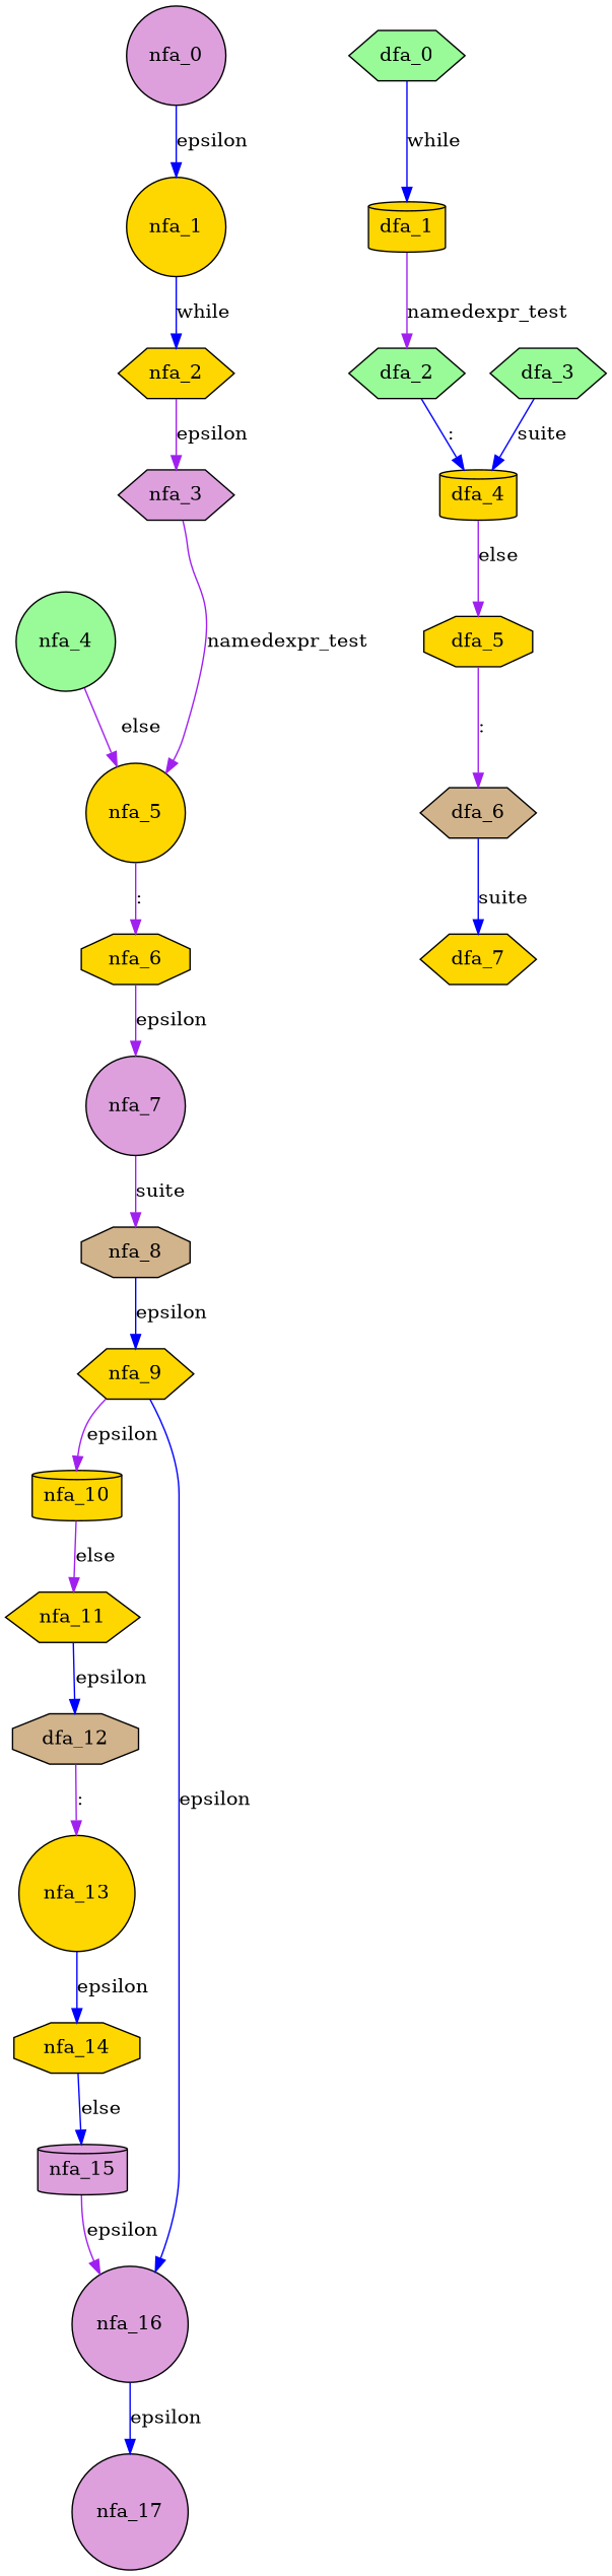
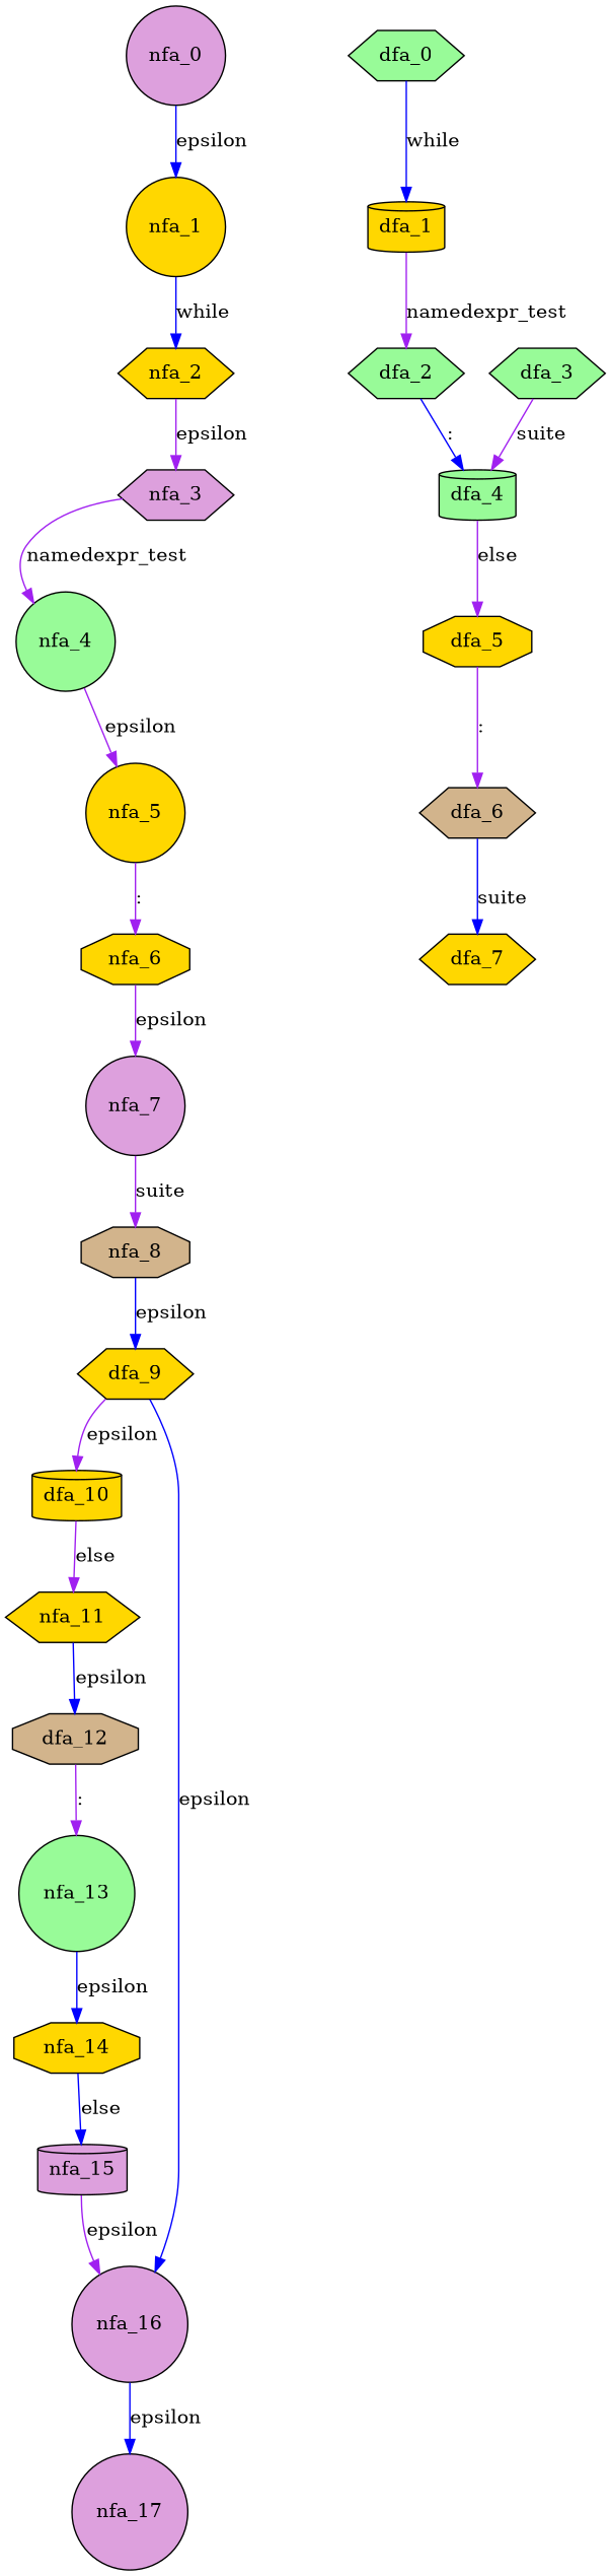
  digraph {
    node [fillcolor=gold shape=hexagon style=filled]
    edge [color=purple]
    nfa_0 [fillcolor=plum shape=circle]
    nfa_1 [shape=circle]
    nfa_2
    nfa_3 [fillcolor=plum]
    nfa_4 [fillcolor=palegreen shape=circle]
    nfa_5 [shape=circle]
    nfa_6 [shape=octagon]
    nfa_7 [fillcolor=plum shape=circle]
    nfa_8 [fillcolor=tan shape=octagon]
-   nfa_9
-   nfa_10 [shape=cylinder]
+   nfa_9 [label=dfa_9]
+   nfa_10 [shape=cylinder label=dfa_10]
    nfa_16 [fillcolor=plum shape=circle]
    nfa_11
    n14 [fillcolor=tan label=dfa_12 shape=octagon]
-   nfa_13 [shape=circle]
+   nfa_13 [fillcolor=palegreen shape=circle]
    nfa_14 [shape=octagon]
    nfa_15 [fillcolor=plum shape=cylinder]
    nfa_17 [fillcolor=plum shape=circle]
    dfa_0 [fillcolor=palegreen]
    dfa_1 [shape=cylinder]
    dfa_2 [fillcolor=palegreen]
    dfa_3 [fillcolor=palegreen]
-   dfa_4 [shape=cylinder]
+   dfa_4 [fillcolor=palegreen shape=cylinder]
    dfa_5 [shape=octagon]
    dfa_6 [fillcolor=tan]
    dfa_7
    subgraph sub_1 {
      nfa_0
      nfa_1
      nfa_2
      nfa_3
      nfa_4
      nfa_5
      nfa_6
      nfa_7
      nfa_8
      nfa_9
      nfa_10
      nfa_16
      nfa_11
      n14
      nfa_13
      nfa_14
      nfa_15
      nfa_17
    }
    subgraph sub_2 {
      dfa_0
      dfa_1
      dfa_2
      dfa_3
      dfa_4
      dfa_5
      dfa_6
      dfa_7
    }
    nfa_0 -> nfa_1 [color=blue label=epsilon]
    nfa_1 -> nfa_2 [color=blue label=while]
    nfa_2 -> nfa_3 [label=epsilon]
-   nfa_3 -> nfa_5 [label=namedexpr_test]
-   nfa_4 -> nfa_5 [label=else]
+   nfa_3 -> nfa_4 [label=namedexpr_test]
+   nfa_4 -> nfa_5 [label=epsilon]
    nfa_5 -> nfa_6 [label=":"]
    nfa_6 -> nfa_7 [label=epsilon]
    nfa_7 -> nfa_8 [label=suite]
    nfa_8 -> nfa_9 [color=blue label=epsilon]
    nfa_9 -> nfa_10 [label=epsilon]
    nfa_9 -> nfa_16 [color=blue label=epsilon]
    nfa_10 -> nfa_11 [label=else]
    nfa_16 -> nfa_17 [color=blue label=epsilon]
    nfa_11 -> n14 [color=blue label=epsilon]
    n14 -> nfa_13 [label=":"]
    nfa_13 -> nfa_14 [color=blue label=epsilon]
    nfa_14 -> nfa_15 [color=blue label=else]
    nfa_15 -> nfa_16 [label=epsilon]
    dfa_0 -> dfa_1 [color=blue label=while]
    dfa_1 -> dfa_2 [label=namedexpr_test]
    dfa_2 -> dfa_4 [color=blue label=":"]
-   dfa_3 -> dfa_4 [color=blue label=suite]
+   dfa_3 -> dfa_4 [label=suite]
    dfa_4 -> dfa_5 [label=else]
    dfa_5 -> dfa_6 [label=":"]
    dfa_6 -> dfa_7 [color=blue label=suite]
  }
